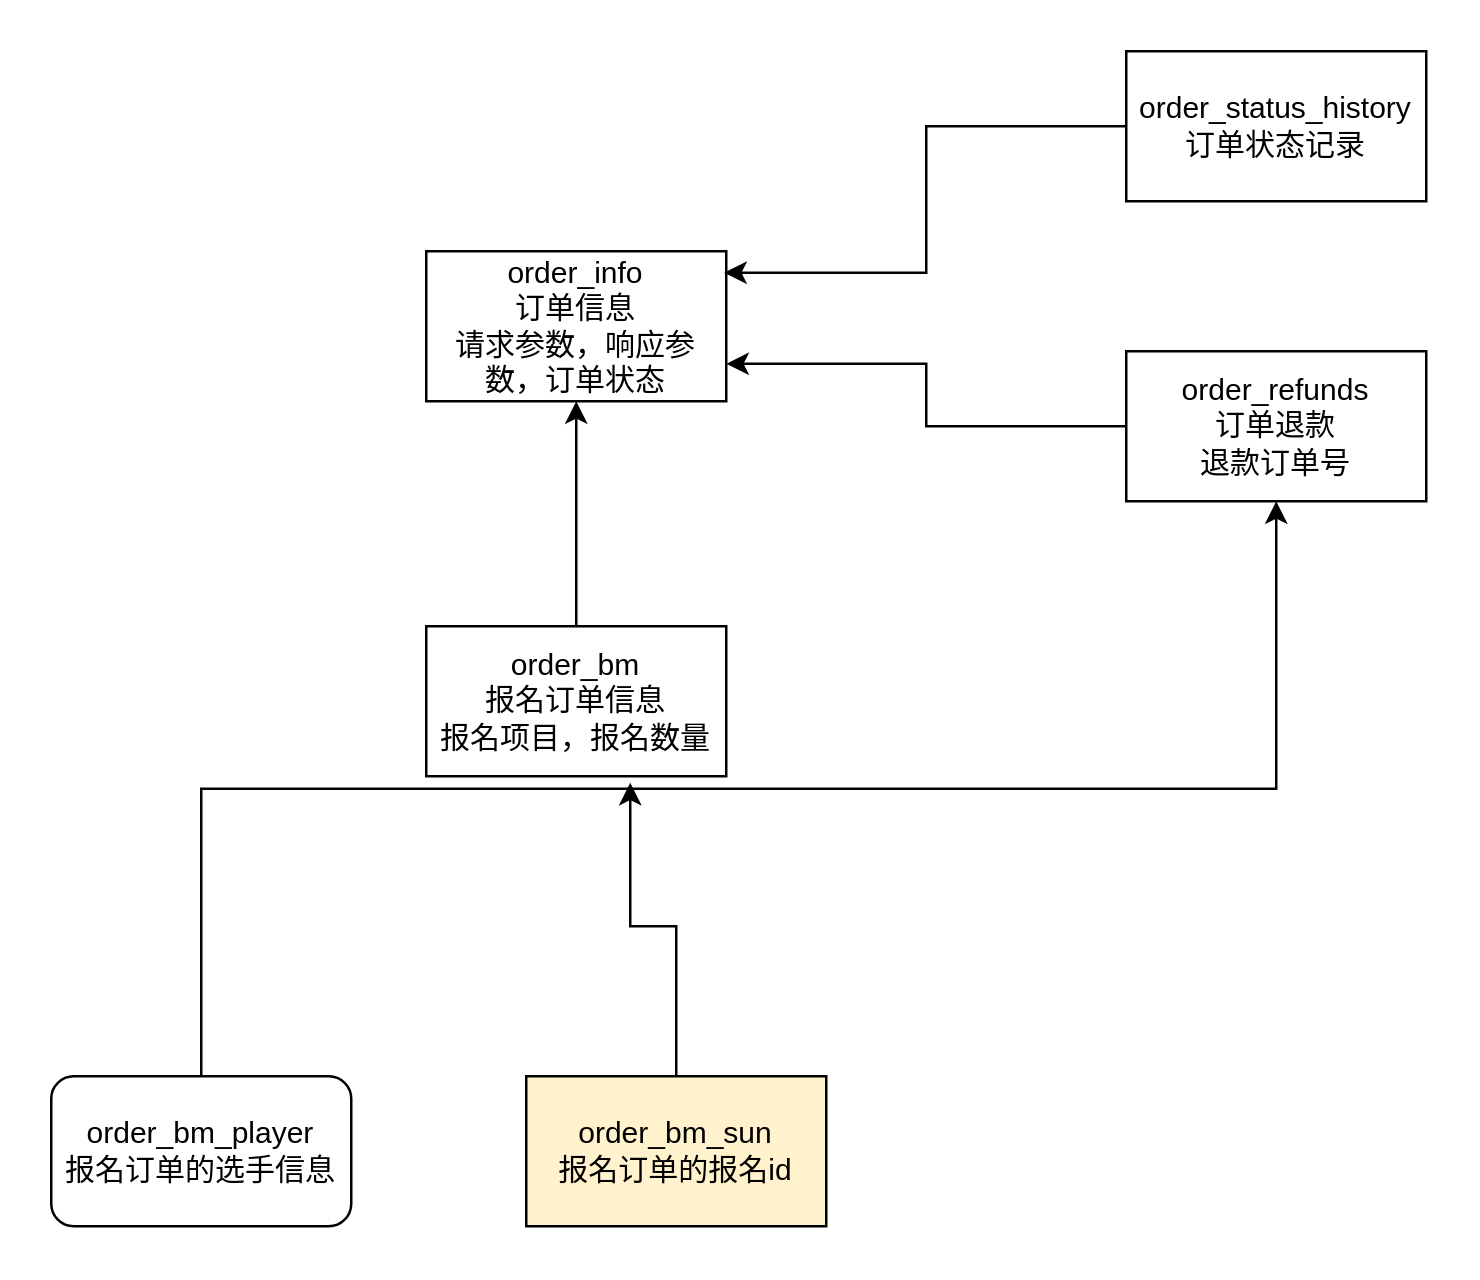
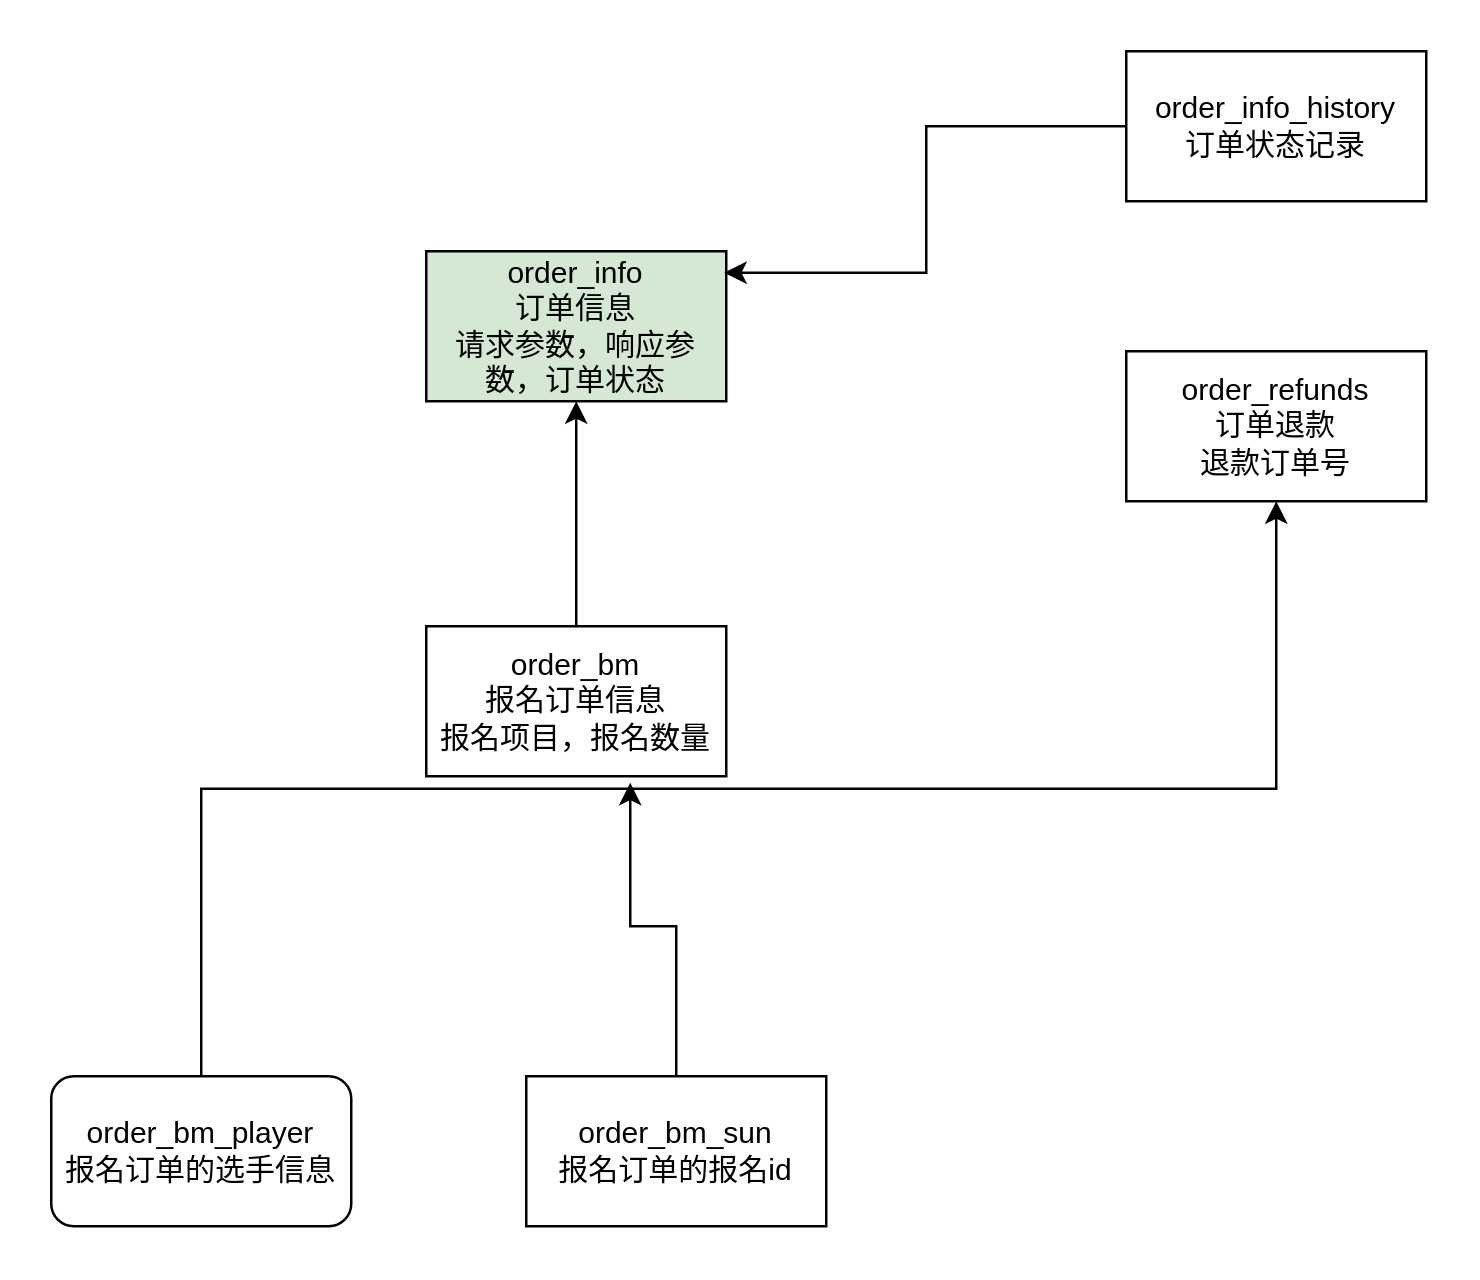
  <mxCell id="0" />
  <mxCell id="1" parent="0" />
- <mxCell id="2" value="&lt;div&gt;order_info&lt;/div&gt;&lt;div&gt;订单信息&lt;/div&gt;&lt;div&gt;请求参数，响应参数，订单状态&lt;/div&gt;" style="rounded=0;whiteSpace=wrap;html=1;" vertex="1" parent="1"><mxGeometry x="170" y="100" width="120" height="60" as="geometry" /></mxCell>
+ <mxCell id="2" value="&lt;div&gt;order_info&lt;/div&gt;&lt;div&gt;订单信息&lt;/div&gt;&lt;div&gt;请求参数，响应参数，订单状态&lt;/div&gt;" style="rounded=0;whiteSpace=wrap;html=1;fillColor=#d5e8d4;" vertex="1" parent="1"><mxGeometry x="170" y="100" width="120" height="60" as="geometry" /></mxCell>
  <mxCell id="3" style="edgeStyle=orthogonalEdgeStyle;rounded=0;orthogonalLoop=1;jettySize=auto;html=1;exitX=0.5;exitY=0;exitDx=0;exitDy=0;entryX=0.5;entryY=1;entryDx=0;entryDy=0;" edge="1" parent="1" source="4" target="2"><mxGeometry relative="1" as="geometry" /></mxCell>
  <mxCell id="4" value="&lt;div&gt;order_bm&lt;/div&gt;报名订单信息&lt;div&gt;报名项目，报名数量&lt;/div&gt;" style="rounded=0;whiteSpace=wrap;html=1;" vertex="1" parent="1"><mxGeometry x="170" y="250" width="120" height="60" as="geometry" /></mxCell>
  <mxCell id="5" style="edgeStyle=orthogonalEdgeStyle;rounded=0;orthogonalLoop=1;jettySize=auto;html=1;exitX=0.5;exitY=0;exitDx=0;exitDy=0;" edge="1" parent="1" source="6" target="12"><mxGeometry relative="1" as="geometry" /></mxCell>
  <mxCell id="6" value="order_bm_player&lt;div&gt;报名订单的选手信息&lt;/div&gt;" style="whiteSpace=wrap;html=1;rounded=1;" vertex="1" parent="1"><mxGeometry x="20" y="430" width="120" height="60" as="geometry" /></mxCell>
- <mxCell id="7" value="order_status_history&lt;div&gt;订单状态记录&lt;/div&gt;" style="rounded=0;whiteSpace=wrap;html=1;" vertex="1" parent="1"><mxGeometry x="450" y="20" width="120" height="60" as="geometry" /></mxCell>
+ <mxCell id="7" value="order_info_history&lt;div&gt;订单状态记录&lt;/div&gt;" style="rounded=0;whiteSpace=wrap;html=1;" vertex="1" parent="1"><mxGeometry x="450" y="20" width="120" height="60" as="geometry" /></mxCell>
  <mxCell id="8" style="edgeStyle=orthogonalEdgeStyle;rounded=0;orthogonalLoop=1;jettySize=auto;html=1;exitX=0;exitY=0.5;exitDx=0;exitDy=0;entryX=0.993;entryY=0.143;entryDx=0;entryDy=0;entryPerimeter=0;" edge="1" parent="1" source="7" target="2"><mxGeometry relative="1" as="geometry" /></mxCell>
- <mxCell id="9" value="order_bm_sun&lt;div&gt;报名订单的报名id&lt;/div&gt;" style="rounded=0;whiteSpace=wrap;html=1;fillColor=#fff2cc;" vertex="1" parent="1"><mxGeometry x="210" y="430" width="120" height="60" as="geometry" /></mxCell>
+ <mxCell id="9" value="order_bm_sun&lt;div&gt;报名订单的报名id&lt;/div&gt;" style="rounded=0;whiteSpace=wrap;html=1;" vertex="1" parent="1"><mxGeometry x="210" y="430" width="120" height="60" as="geometry" /></mxCell>
  <mxCell id="10" style="edgeStyle=orthogonalEdgeStyle;rounded=0;orthogonalLoop=1;jettySize=auto;html=1;exitX=0.5;exitY=0;exitDx=0;exitDy=0;entryX=0.68;entryY=1.043;entryDx=0;entryDy=0;entryPerimeter=0;" edge="1" parent="1" source="9" target="4"><mxGeometry relative="1" as="geometry" /></mxCell>
- <mxCell id="11" style="edgeStyle=orthogonalEdgeStyle;rounded=0;orthogonalLoop=1;jettySize=auto;html=1;exitX=0;exitY=0.5;exitDx=0;exitDy=0;entryX=1;entryY=0.75;entryDx=0;entryDy=0;" edge="1" parent="1" source="12" target="2"><mxGeometry relative="1" as="geometry" /></mxCell>
  <mxCell id="12" value="order_refunds&lt;div&gt;订单退款&lt;/div&gt;&lt;div&gt;退款订单号&lt;/div&gt;" style="rounded=0;whiteSpace=wrap;html=1;" vertex="1" parent="1"><mxGeometry x="450" y="140" width="120" height="60" as="geometry" /></mxCell>
